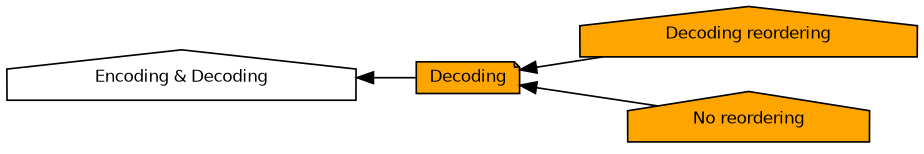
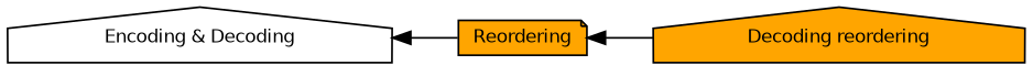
  digraph {
    rankdir=LR
    node [color=black fillcolor=orange fontname=Helvetica fontsize=10 shape=house style=filled]
    edge [dir=back fontname=Helvetica fontsize=10 labelfontname=Helvetica labelfontsize=10 shape=plaintext style=solid]
-   n1 [fontcolor=black height=0.2 label=Decoding shape=note width=0.4]
+   n1 [fontcolor=black height=0.2 label=Reordering shape=note width=0.4]
    n2 [height=0.2 label="Decoding reordering" width=0.4]
-   n3 [height=0.2 label="No reordering" width=0.4]
    n4 [fillcolor=white height=0.2 label="Encoding & Decoding" width=0.4]
    n1 -> n2
-   n1 -> n3
    n4 -> n1
  }
